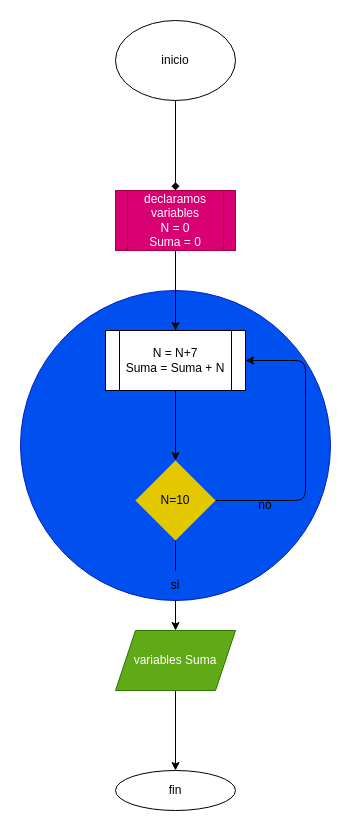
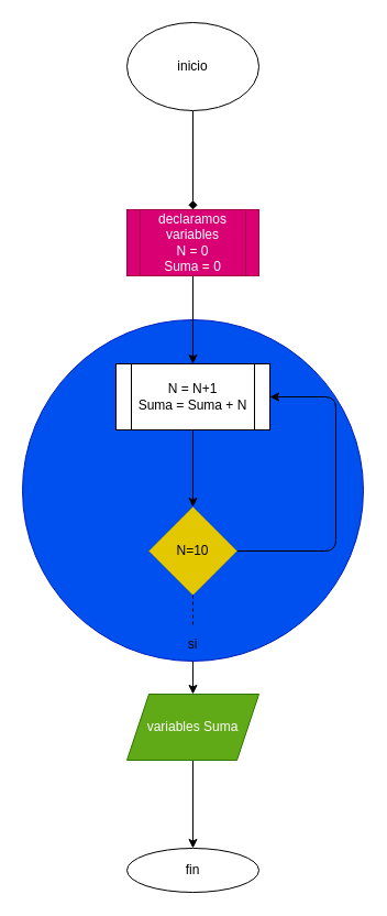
  <mxCell id="0" />
  <mxCell id="1" parent="0" />
  <mxCell id="2" value="" style="ellipse;whiteSpace=wrap;html=1;aspect=fixed;fillColor=#0050ef;fontColor=#ffffff;strokeColor=#001DBC;" vertex="1" parent="1"><mxGeometry x="20" y="290" width="310" height="310" as="geometry" /></mxCell>
  <mxCell id="3" value="" style="edgeStyle=none;html=1;endArrow=diamond;" parent="1" source="4" target="6" edge="1"><mxGeometry relative="1" as="geometry" /></mxCell>
  <mxCell id="4" value="inicio" style="ellipse;whiteSpace=wrap;html=1;" parent="1" vertex="1"><mxGeometry x="115" y="20" width="120" height="80" as="geometry" /></mxCell>
  <mxCell id="5" value="" style="edgeStyle=none;html=1;" parent="1" source="6" target="8" edge="1"><mxGeometry relative="1" as="geometry" /></mxCell>
  <mxCell id="6" value="declaramos variables &lt;br&gt;N = 0&lt;br&gt;Suma = 0" style="shape=process;whiteSpace=wrap;html=1;backgroundOutline=1;fillColor=#d80073;fontColor=#ffffff;strokeColor=#A50040;" parent="1" vertex="1"><mxGeometry x="115" y="190" width="120" height="60" as="geometry" /></mxCell>
  <mxCell id="7" value="" style="edgeStyle=none;html=1;" parent="1" source="8" target="11" edge="1"><mxGeometry relative="1" as="geometry" /></mxCell>
- <mxCell id="8" value="N = N+7&lt;br&gt;Suma = Suma + N" style="shape=process;whiteSpace=wrap;html=1;backgroundOutline=1;" parent="1" vertex="1"><mxGeometry x="105" y="330" width="140" height="60" as="geometry" /></mxCell>
+ <mxCell id="8" value="N = N+1&lt;br&gt;Suma = Suma + N" style="shape=process;whiteSpace=wrap;html=1;backgroundOutline=1;" parent="1" vertex="1"><mxGeometry x="105" y="330" width="140" height="60" as="geometry" /></mxCell>
  <mxCell id="9" style="edgeStyle=none;html=1;exitX=1;exitY=0.5;exitDx=0;exitDy=0;entryX=1;entryY=0.5;entryDx=0;entryDy=0;" parent="1" source="11" target="8" edge="1"><mxGeometry relative="1" as="geometry"><Array as="points"><mxPoint x="305" y="500" /><mxPoint x="305" y="360" /></Array></mxGeometry></mxCell>
  <mxCell id="10" value="" style="edgeStyle=none;html=1;startArrow=none;" parent="1" source="15" target="13" edge="1"><mxGeometry relative="1" as="geometry" /></mxCell>
  <mxCell id="11" value="N=10" style="rhombus;whiteSpace=wrap;html=1;fillColor=#e3c800;fontColor=#000000;strokeColor=#B09500;dashed=1;" parent="1" vertex="1"><mxGeometry x="135" y="460" width="80" height="80" as="geometry" /></mxCell>
  <mxCell id="12" value="" style="edgeStyle=none;html=1;" parent="1" source="13" target="14" edge="1"><mxGeometry relative="1" as="geometry" /></mxCell>
  <mxCell id="13" value="variables Suma" style="shape=parallelogram;perimeter=parallelogramPerimeter;whiteSpace=wrap;html=1;fixedSize=1;fillColor=#60a917;fontColor=#ffffff;strokeColor=#2D7600;" parent="1" vertex="1"><mxGeometry x="115" y="630" width="120" height="60" as="geometry" /></mxCell>
  <mxCell id="14" value="fin" style="ellipse;whiteSpace=wrap;html=1;" parent="1" vertex="1"><mxGeometry x="115" y="770" width="120" height="40" as="geometry" /></mxCell>
  <mxCell id="15" value="si" style="text;html=1;strokeColor=none;fillColor=none;align=center;verticalAlign=middle;whiteSpace=wrap;rounded=0;" parent="1" vertex="1"><mxGeometry x="145" y="570" width="60" height="30" as="geometry" /></mxCell>
- <mxCell id="16" value="" style="edgeStyle=none;html=1;endArrow=none;" parent="1" source="11" target="15" edge="1"><mxGeometry relative="1" as="geometry"><mxPoint x="175" y="540" as="sourcePoint" /><mxPoint x="175" y="630" as="targetPoint" /></mxGeometry></mxCell>
- <mxCell id="17" value="no" style="text;html=1;strokeColor=none;fillColor=none;align=center;verticalAlign=middle;whiteSpace=wrap;rounded=0;" parent="1" vertex="1"><mxGeometry x="235" y="490" width="60" height="30" as="geometry" /></mxCell>
+ <mxCell id="16" value="" style="edgeStyle=none;html=1;endArrow=none;dashed=1;" parent="1" source="11" target="15" edge="1"><mxGeometry relative="1" as="geometry"><mxPoint x="175" y="540" as="sourcePoint" /><mxPoint x="175" y="630" as="targetPoint" /></mxGeometry></mxCell>
